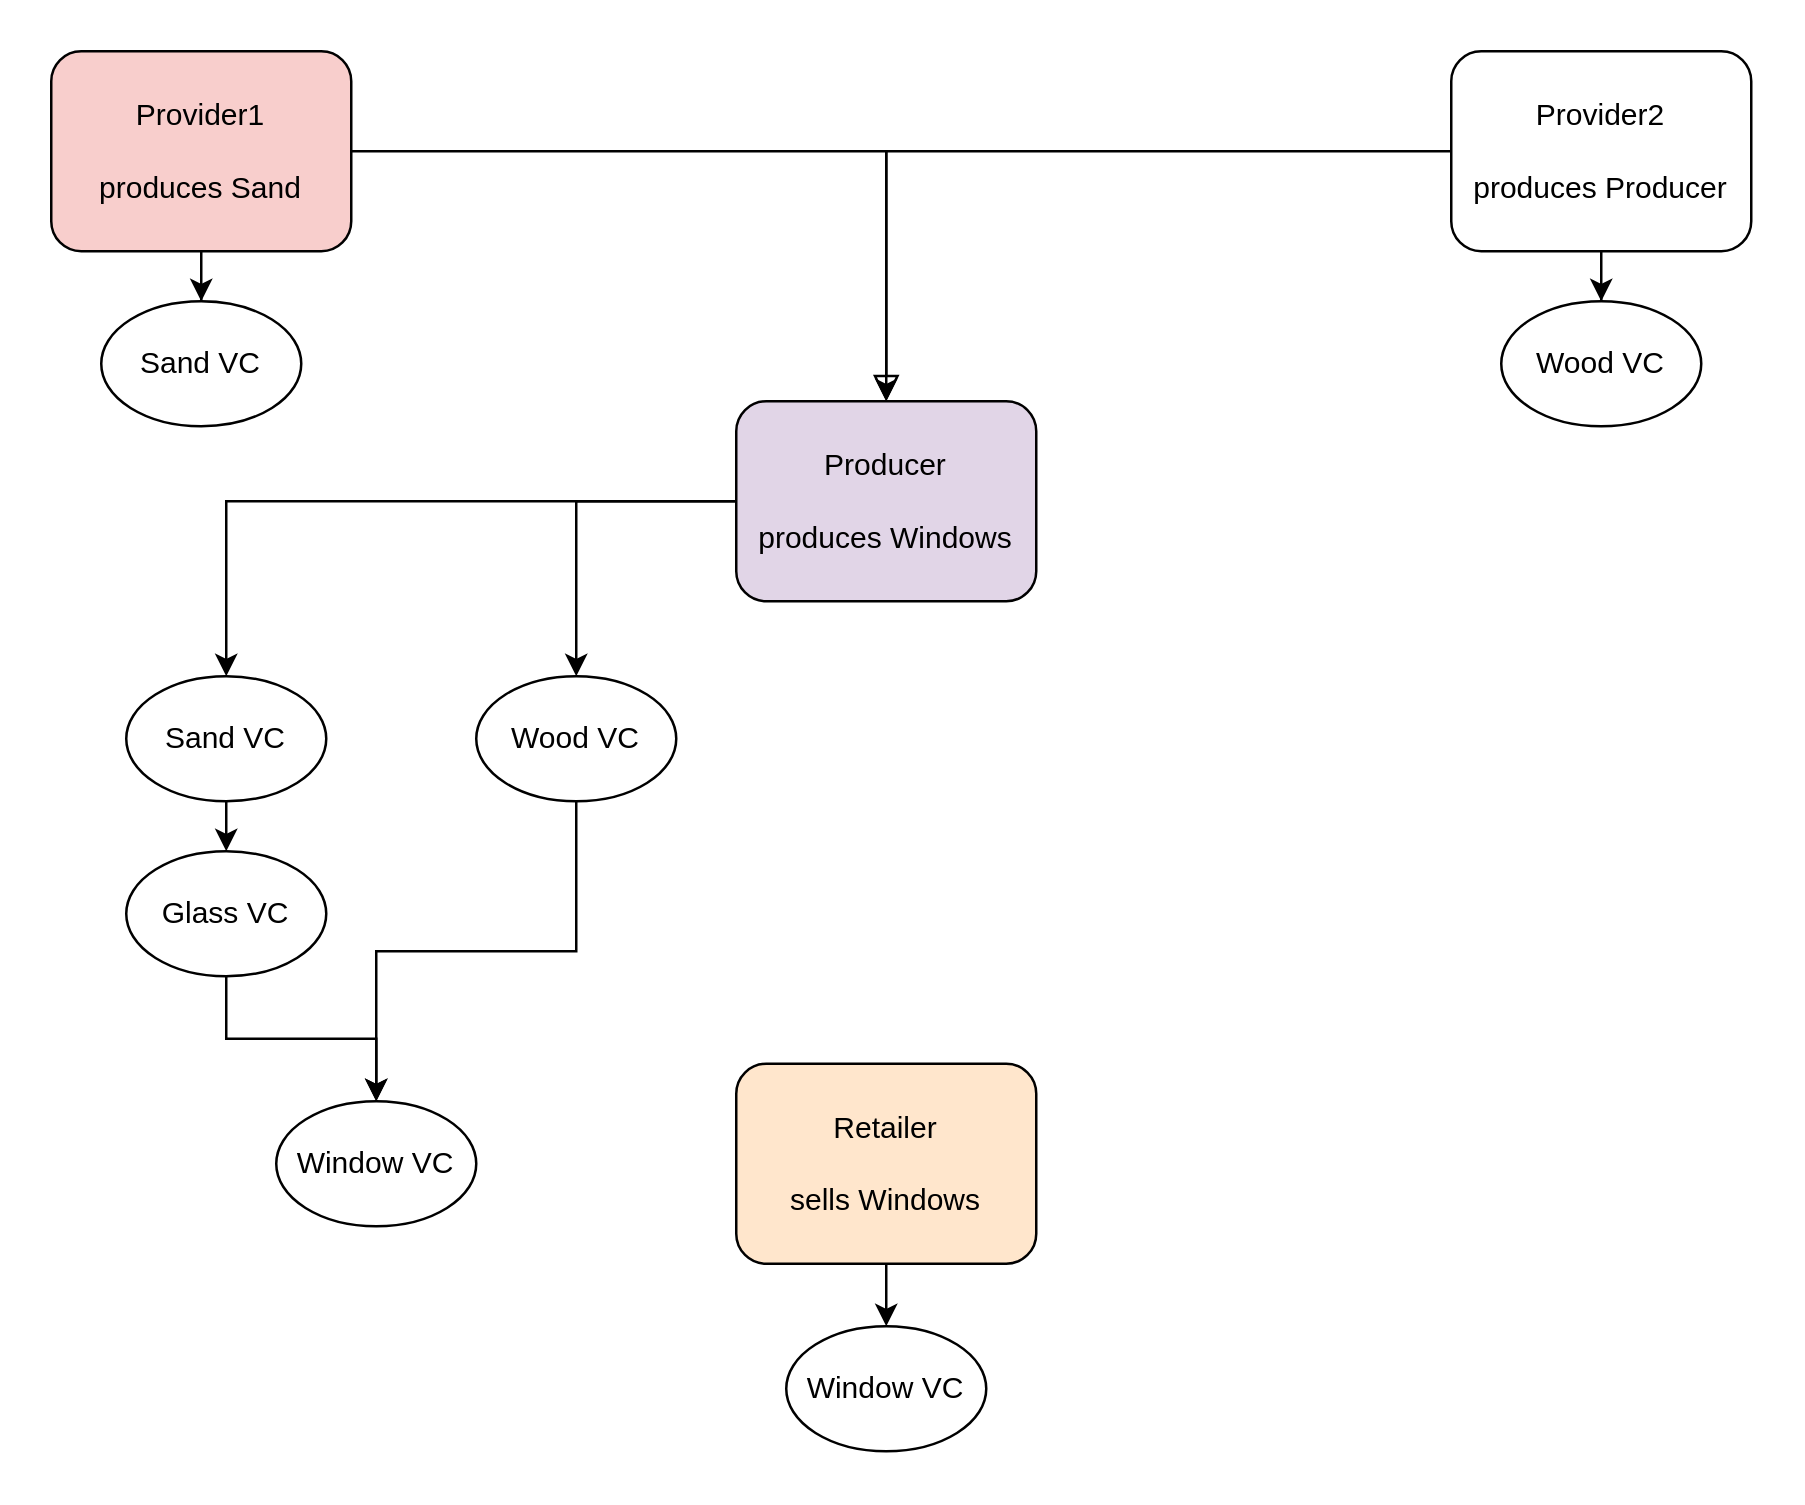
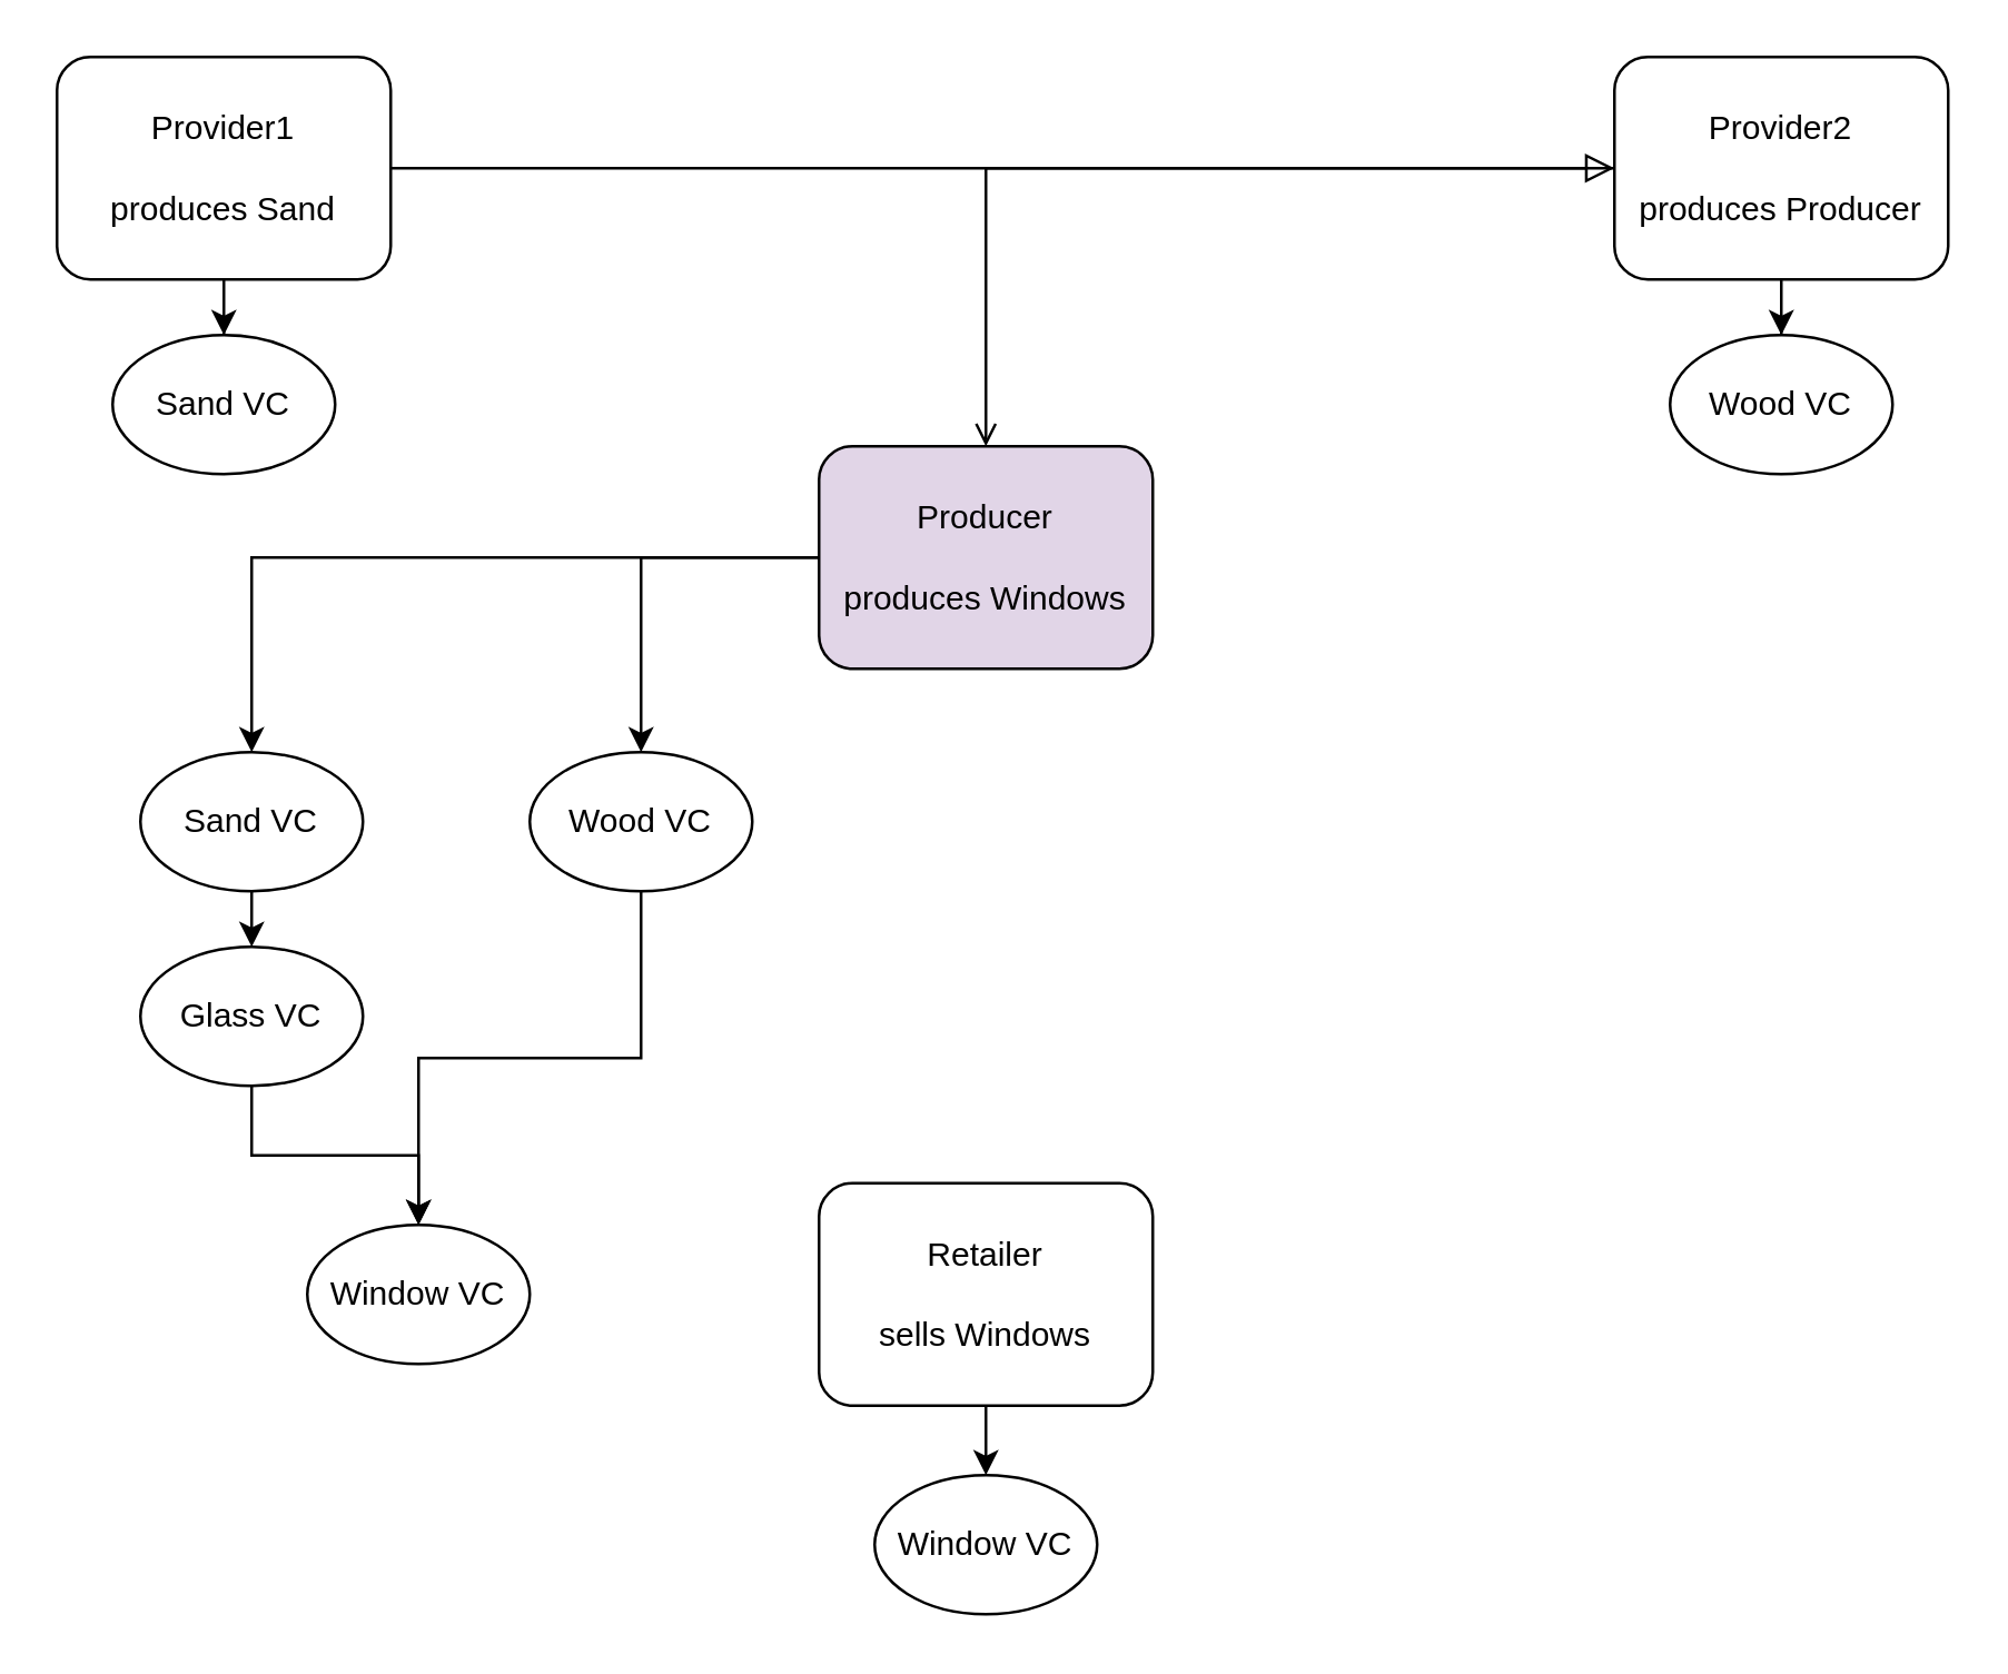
  <mxCell id="0" />
  <mxCell id="1" parent="0" />
- <mxCell id="2" value="" style="rounded=0;html=1;jettySize=auto;orthogonalLoop=1;fontSize=11;endArrow=block;endFill=0;endSize=8;strokeWidth=1;shadow=0;labelBackgroundColor=none;edgeStyle=orthogonalEdgeStyle;entryX=0.5;entryY=0;entryDx=0;entryDy=0;" parent="1" source="4" target="10" edge="1"><mxGeometry relative="1" as="geometry"><mxPoint x="354" y="160" as="targetPoint" /></mxGeometry></mxCell>
+ <mxCell id="2" value="" style="rounded=0;html=1;jettySize=auto;orthogonalLoop=1;fontSize=11;endArrow=block;endFill=0;endSize=8;strokeWidth=1;shadow=0;labelBackgroundColor=none;edgeStyle=orthogonalEdgeStyle;" parent="1" source="4" target="7" edge="1"><mxGeometry relative="1" as="geometry"><mxPoint x="354" y="160" as="targetPoint" /></mxGeometry></mxCell>
  <mxCell id="3" style="edgeStyle=orthogonalEdgeStyle;rounded=0;orthogonalLoop=1;jettySize=auto;html=1;entryX=0.5;entryY=0;entryDx=0;entryDy=0;" edge="1" parent="1" source="4" target="13"><mxGeometry relative="1" as="geometry" /></mxCell>
- <mxCell id="4" value="Provider1&lt;div&gt;&lt;br&gt;&lt;/div&gt;&lt;div&gt;produces Sand&lt;/div&gt;" style="rounded=1;whiteSpace=wrap;html=1;fontSize=12;glass=0;strokeWidth=1;shadow=0;fillColor=#f8cecc;" parent="1" vertex="1"><mxGeometry x="20" y="20" width="120" height="80" as="geometry" /></mxCell>
- <mxCell id="5" style="edgeStyle=orthogonalEdgeStyle;rounded=0;orthogonalLoop=1;jettySize=auto;html=1;entryX=0.5;entryY=0;entryDx=0;entryDy=0;" edge="1" parent="1" source="7" target="10"><mxGeometry relative="1" as="geometry"><mxPoint x="354" y="160" as="targetPoint" /></mxGeometry></mxCell>
+ <mxCell id="4" value="Provider1&lt;div&gt;&lt;br&gt;&lt;/div&gt;&lt;div&gt;produces Sand&lt;/div&gt;" style="rounded=1;whiteSpace=wrap;html=1;fontSize=12;glass=0;strokeWidth=1;shadow=0;" parent="1" vertex="1"><mxGeometry x="20" y="20" width="120" height="80" as="geometry" /></mxCell>
+ <mxCell id="5" style="edgeStyle=orthogonalEdgeStyle;rounded=0;orthogonalLoop=1;jettySize=auto;html=1;entryX=0.5;entryY=0;entryDx=0;entryDy=0;endArrow=open;" edge="1" parent="1" source="7" target="10"><mxGeometry relative="1" as="geometry"><mxPoint x="354" y="160" as="targetPoint" /></mxGeometry></mxCell>
  <mxCell id="6" style="edgeStyle=orthogonalEdgeStyle;rounded=0;orthogonalLoop=1;jettySize=auto;html=1;entryX=0.5;entryY=0;entryDx=0;entryDy=0;" edge="1" parent="1" source="7" target="18"><mxGeometry relative="1" as="geometry" /></mxCell>
  <mxCell id="7" value="Provider2&lt;div&gt;&lt;br&gt;&lt;/div&gt;&lt;div&gt;produces Producer&lt;/div&gt;" style="rounded=1;whiteSpace=wrap;html=1;fontSize=12;glass=0;strokeWidth=1;shadow=0;" vertex="1" parent="1"><mxGeometry x="580" y="20" width="120" height="80" as="geometry" /></mxCell>
  <mxCell id="8" style="edgeStyle=orthogonalEdgeStyle;rounded=0;orthogonalLoop=1;jettySize=auto;html=1;entryX=0.5;entryY=0;entryDx=0;entryDy=0;" edge="1" parent="1" source="10" target="15"><mxGeometry relative="1" as="geometry" /></mxCell>
  <mxCell id="9" style="edgeStyle=orthogonalEdgeStyle;rounded=0;orthogonalLoop=1;jettySize=auto;html=1;" edge="1" parent="1" source="10" target="17"><mxGeometry relative="1" as="geometry" /></mxCell>
  <mxCell id="10" value="Producer&lt;div&gt;&lt;br&gt;&lt;/div&gt;&lt;div&gt;produces Windows&lt;/div&gt;" style="rounded=1;whiteSpace=wrap;html=1;fontSize=12;glass=0;strokeWidth=1;shadow=0;fillColor=#e1d5e7;" vertex="1" parent="1"><mxGeometry x="294" y="160" width="120" height="80" as="geometry" /></mxCell>
  <mxCell id="11" style="edgeStyle=orthogonalEdgeStyle;rounded=0;orthogonalLoop=1;jettySize=auto;html=1;" edge="1" parent="1" source="12" target="22"><mxGeometry relative="1" as="geometry" /></mxCell>
- <mxCell id="12" value="Retailer&lt;div&gt;&lt;br&gt;&lt;/div&gt;&lt;div&gt;sells Windows&lt;/div&gt;" style="rounded=1;whiteSpace=wrap;html=1;fontSize=12;glass=0;strokeWidth=1;shadow=0;fillColor=#ffe6cc;" vertex="1" parent="1"><mxGeometry x="294" y="425" width="120" height="80" as="geometry" /></mxCell>
+ <mxCell id="12" value="Retailer&lt;div&gt;&lt;br&gt;&lt;/div&gt;&lt;div&gt;sells Windows&lt;/div&gt;" style="rounded=1;whiteSpace=wrap;html=1;fontSize=12;glass=0;strokeWidth=1;shadow=0;" vertex="1" parent="1"><mxGeometry x="294" y="425" width="120" height="80" as="geometry" /></mxCell>
  <mxCell id="13" value="Sand VC" style="ellipse;whiteSpace=wrap;html=1;" vertex="1" parent="1"><mxGeometry x="40" y="120" width="80" height="50" as="geometry" /></mxCell>
  <mxCell id="14" style="edgeStyle=orthogonalEdgeStyle;rounded=0;orthogonalLoop=1;jettySize=auto;html=1;exitX=0.5;exitY=1;exitDx=0;exitDy=0;entryX=0.5;entryY=0;entryDx=0;entryDy=0;" edge="1" parent="1" source="15" target="20"><mxGeometry relative="1" as="geometry" /></mxCell>
  <mxCell id="15" value="Sand VC" style="ellipse;whiteSpace=wrap;html=1;" vertex="1" parent="1"><mxGeometry x="50" y="270" width="80" height="50" as="geometry" /></mxCell>
  <mxCell id="16" style="edgeStyle=orthogonalEdgeStyle;rounded=0;orthogonalLoop=1;jettySize=auto;html=1;entryX=0.5;entryY=0;entryDx=0;entryDy=0;" edge="1" parent="1" source="17" target="21"><mxGeometry relative="1" as="geometry" /></mxCell>
  <mxCell id="17" value="Wood VC" style="ellipse;whiteSpace=wrap;html=1;" vertex="1" parent="1"><mxGeometry x="190" y="270" width="80" height="50" as="geometry" /></mxCell>
  <mxCell id="18" value="Wood VC" style="ellipse;whiteSpace=wrap;html=1;" vertex="1" parent="1"><mxGeometry x="600" y="120" width="80" height="50" as="geometry" /></mxCell>
  <mxCell id="19" style="edgeStyle=orthogonalEdgeStyle;rounded=0;orthogonalLoop=1;jettySize=auto;html=1;" edge="1" parent="1" source="20" target="21"><mxGeometry relative="1" as="geometry" /></mxCell>
  <mxCell id="20" value="Glass VC&lt;span style=&quot;color: rgba(0, 0, 0, 0); font-family: monospace; font-size: 0px; text-align: start; text-wrap: nowrap;&quot;&gt;%3CmxGraphModel%3E%3Croot%3E%3CmxCell%20id%3D%220%22%2F%3E%3CmxCell%20id%3D%221%22%20parent%3D%220%22%2F%3E%3CmxCell%20id%3D%222%22%20value%3D%22Sand%20VC%22%20style%3D%22ellipse%3BwhiteSpace%3Dwrap%3Bhtml%3D1%3B%22%20vertex%3D%221%22%20parent%3D%221%22%3E%3CmxGeometry%20x%3D%22334%22%20y%3D%22320%22%20width%3D%2280%22%20height%3D%2250%22%20as%3D%22geometry%22%2F%3E%3C%2FmxCell%3E%3C%2Froot%3E%3C%2FmxGraphModel%3E&lt;/span&gt;" style="ellipse;whiteSpace=wrap;html=1;" vertex="1" parent="1"><mxGeometry x="50" y="340" width="80" height="50" as="geometry" /></mxCell>
  <mxCell id="21" value="Window VC" style="ellipse;whiteSpace=wrap;html=1;" vertex="1" parent="1"><mxGeometry x="110" y="440" width="80" height="50" as="geometry" /></mxCell>
  <mxCell id="22" value="Window VC" style="ellipse;whiteSpace=wrap;html=1;" vertex="1" parent="1"><mxGeometry x="314" y="530" width="80" height="50" as="geometry" /></mxCell>
